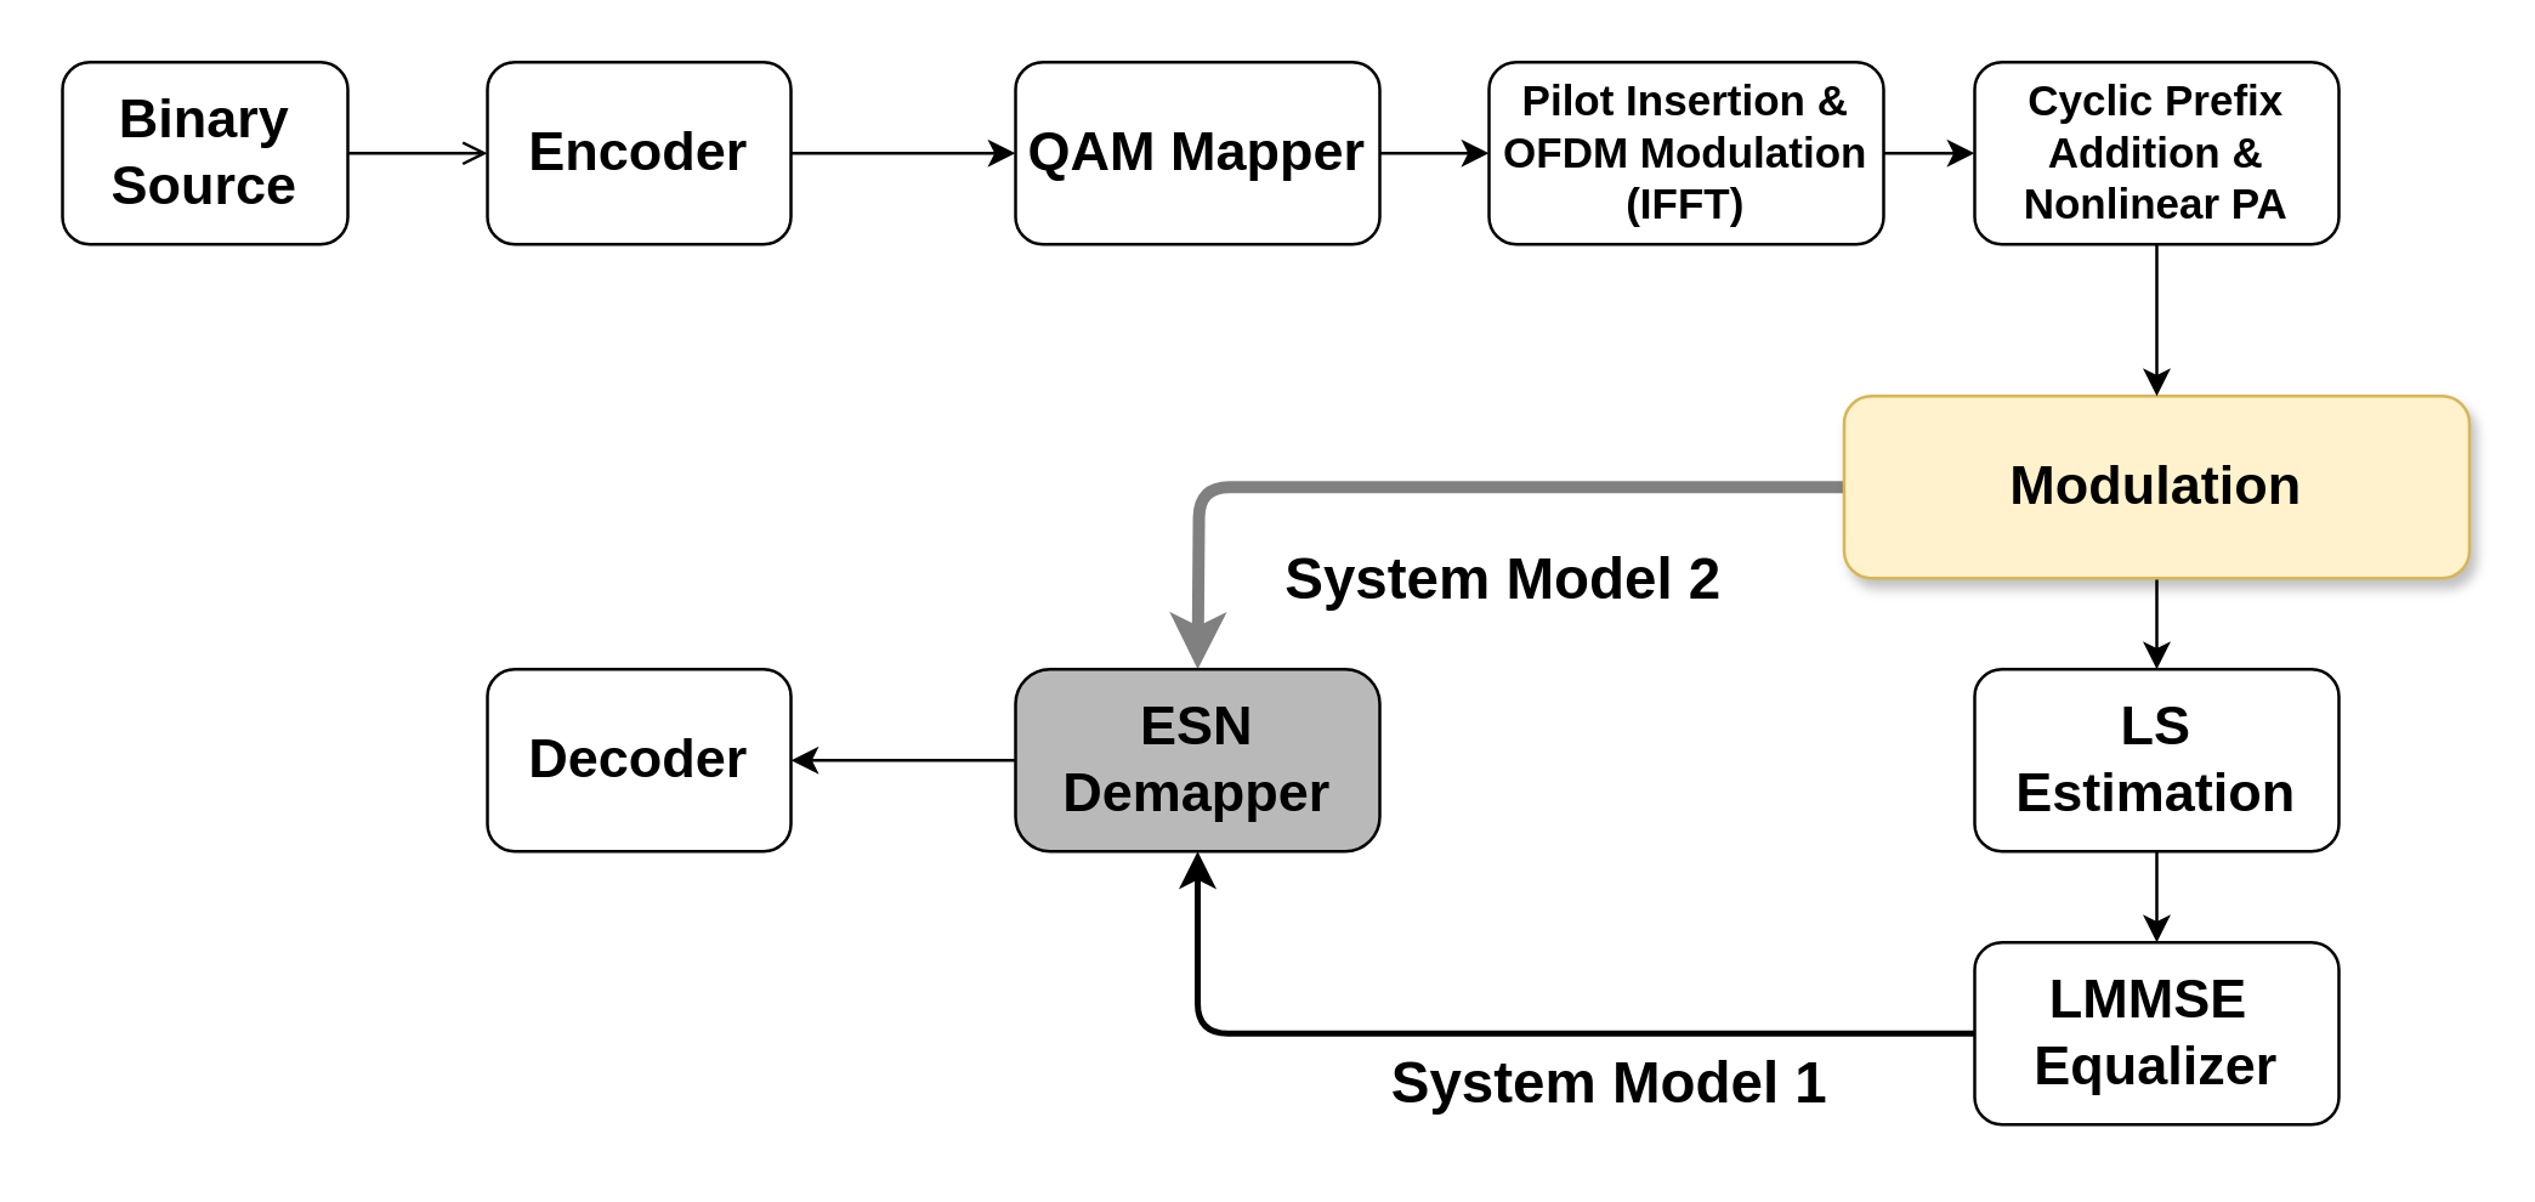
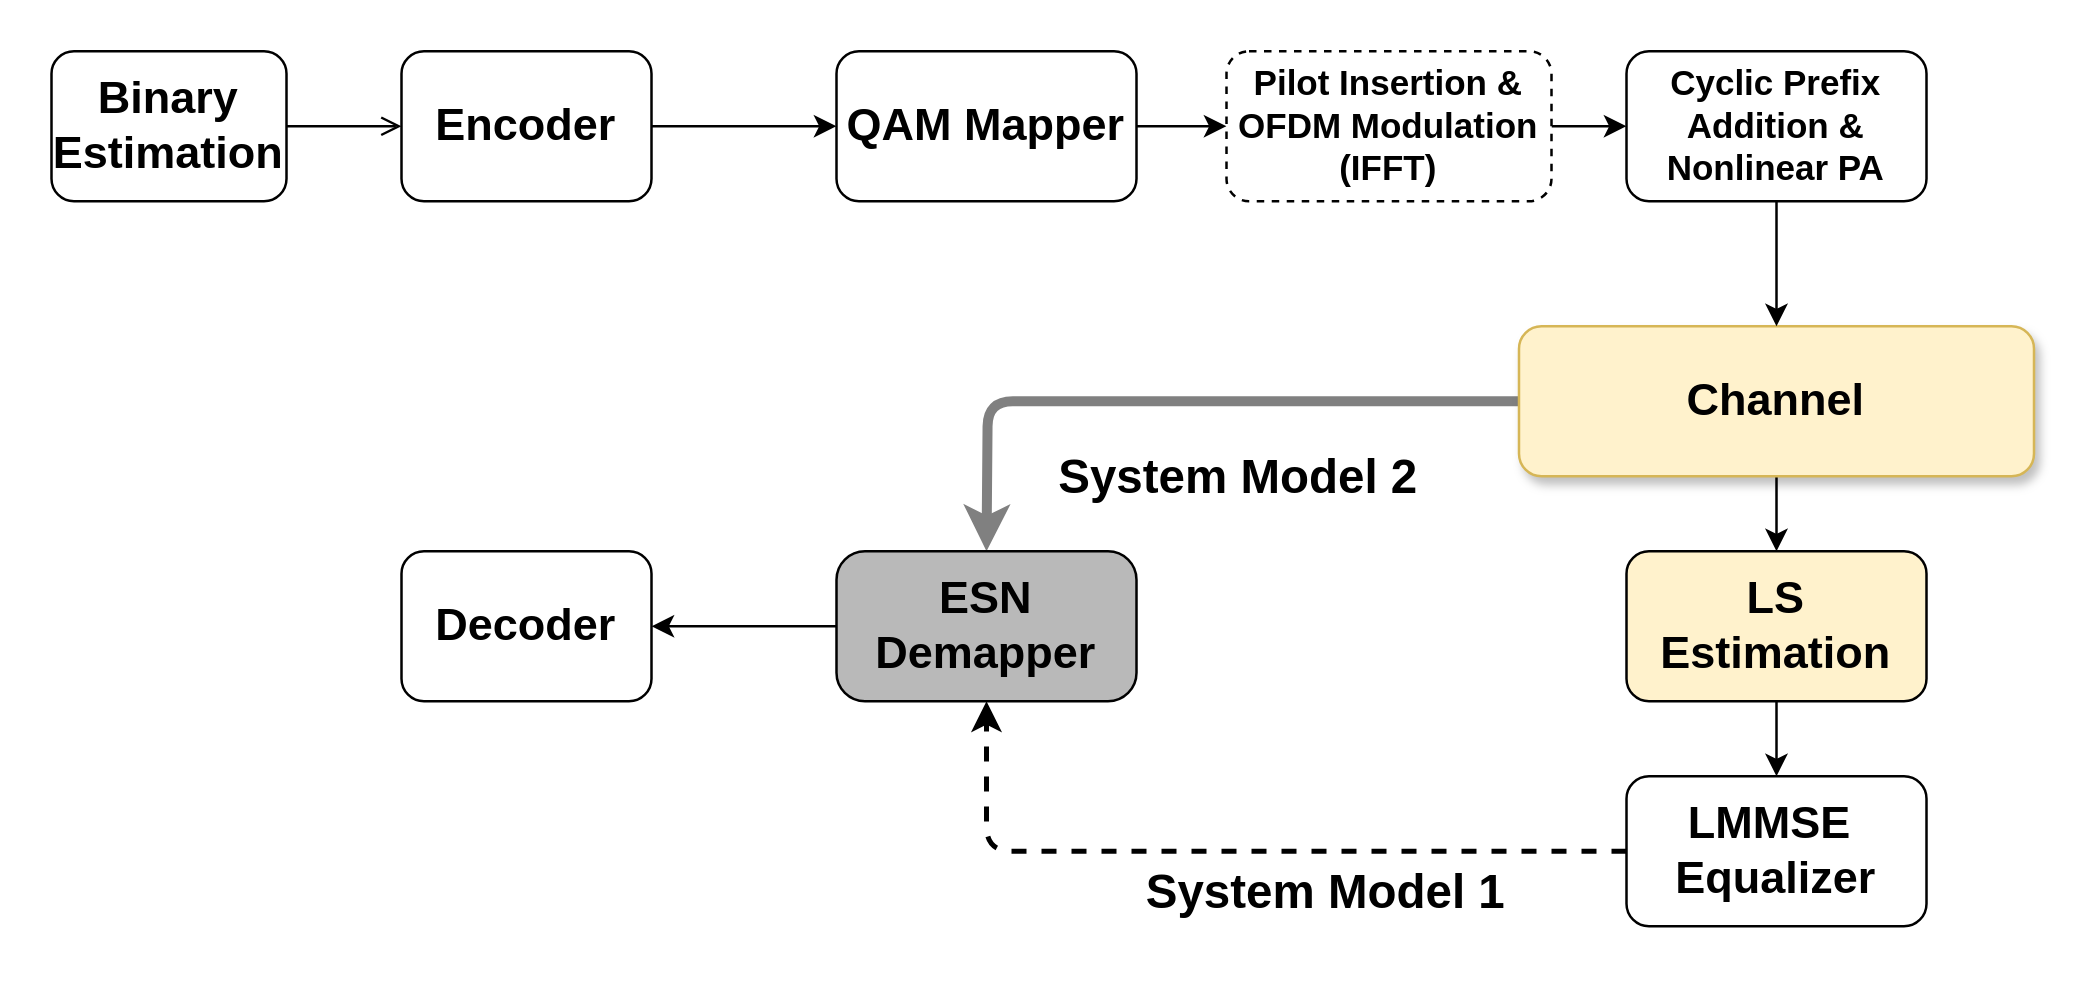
  <mxCell id="0" />
  <mxCell id="1" parent="0" />
  <mxCell id="2" value="" style="edgeStyle=orthogonalEdgeStyle;rounded=1;orthogonalLoop=1;jettySize=auto;html=1;endArrow=open;" parent="1" source="3" target="5" edge="1"><mxGeometry relative="1" as="geometry" /></mxCell>
- <mxCell id="3" value="&lt;b&gt;&lt;font style=&quot;font-size: 18px;&quot;&gt;Binary Source&lt;/font&gt;&lt;/b&gt;" style="rounded=1;whiteSpace=wrap;html=1;" parent="1" vertex="1"><mxGeometry x="20" y="20" width="94" height="60" as="geometry" /></mxCell>
+ <mxCell id="3" value="&lt;b&gt;&lt;font style=&quot;font-size: 18px;&quot;&gt;Binary Estimation&lt;/font&gt;&lt;/b&gt;" style="rounded=1;whiteSpace=wrap;html=1;" parent="1" vertex="1"><mxGeometry x="20" y="20" width="94" height="60" as="geometry" /></mxCell>
  <mxCell id="4" value="" style="edgeStyle=orthogonalEdgeStyle;rounded=1;orthogonalLoop=1;jettySize=auto;html=1;" parent="1" source="5" target="7" edge="1"><mxGeometry relative="1" as="geometry" /></mxCell>
  <mxCell id="5" value="&lt;b&gt;&lt;font style=&quot;font-size: 18px;&quot;&gt;Encoder&lt;/font&gt;&lt;/b&gt;" style="rounded=1;whiteSpace=wrap;html=1;" parent="1" vertex="1"><mxGeometry x="160" y="20" width="100" height="60" as="geometry" /></mxCell>
  <mxCell id="6" value="" style="edgeStyle=orthogonalEdgeStyle;rounded=0;orthogonalLoop=1;jettySize=auto;html=1;" parent="1" source="7" target="21" edge="1"><mxGeometry relative="1" as="geometry" /></mxCell>
  <mxCell id="7" value="&lt;font style=&quot;font-size: 18px;&quot;&gt;&lt;b&gt;QAM Mapper&lt;/b&gt;&lt;/font&gt;" style="rounded=1;whiteSpace=wrap;html=1;" parent="1" vertex="1"><mxGeometry x="334" y="20" width="120" height="60" as="geometry" /></mxCell>
  <mxCell id="8" value="" style="edgeStyle=orthogonalEdgeStyle;rounded=1;orthogonalLoop=1;jettySize=auto;html=1;" parent="1" source="10" target="12" edge="1"><mxGeometry relative="1" as="geometry" /></mxCell>
  <mxCell id="9" value="" style="edgeStyle=orthogonalEdgeStyle;rounded=1;orthogonalLoop=1;jettySize=auto;html=1;fillColor=#fff2cc;strokeColor=#808080;curved=0;endArrow=classic;endFill=1;strokeWidth=4;" parent="1" source="10" edge="1"><mxGeometry relative="1" as="geometry"><mxPoint x="394" y="220" as="targetPoint" /></mxGeometry></mxCell>
- <mxCell id="10" value="&lt;span style=&quot;font-size: 18px;&quot;&gt;&lt;b&gt;Modulation&lt;/b&gt;&lt;/span&gt;" style="rounded=1;whiteSpace=wrap;html=1;fillColor=#fff2cc;strokeColor=#d6b656;gradientColor=none;glass=0;shadow=1;" parent="1" vertex="1"><mxGeometry x="607" y="130" width="206" height="60" as="geometry" /></mxCell>
+ <mxCell id="10" value="&lt;span style=&quot;font-size: 18px;&quot;&gt;&lt;b&gt;Channel&lt;/b&gt;&lt;/span&gt;" style="rounded=1;whiteSpace=wrap;html=1;fillColor=#fff2cc;strokeColor=#d6b656;gradientColor=none;glass=0;shadow=1;" parent="1" vertex="1"><mxGeometry x="607" y="130" width="206" height="60" as="geometry" /></mxCell>
  <mxCell id="11" value="" style="edgeStyle=orthogonalEdgeStyle;rounded=1;orthogonalLoop=1;jettySize=auto;html=1;" parent="1" source="12" edge="1"><mxGeometry relative="1" as="geometry"><mxPoint x="710" y="310" as="targetPoint" /></mxGeometry></mxCell>
- <mxCell id="12" value="&lt;b&gt;&lt;font style=&quot;font-size: 18px;&quot;&gt;LS&lt;br&gt;Estimation&lt;/font&gt;&lt;/b&gt;" style="rounded=1;whiteSpace=wrap;html=1;" parent="1" vertex="1"><mxGeometry x="650" y="220" width="120" height="60" as="geometry" /></mxCell>
- <mxCell id="13" style="edgeStyle=orthogonalEdgeStyle;rounded=1;orthogonalLoop=1;jettySize=auto;html=1;exitX=0;exitY=0.5;exitDx=0;exitDy=0;curved=0;strokeWidth=2;" parent="1" source="14" target="16" edge="1"><mxGeometry relative="1" as="geometry" /></mxCell>
+ <mxCell id="12" value="&lt;b&gt;&lt;font style=&quot;font-size: 18px;&quot;&gt;LS&lt;br&gt;Estimation&lt;/font&gt;&lt;/b&gt;" style="rounded=1;whiteSpace=wrap;html=1;fillColor=#fff2cc;" parent="1" vertex="1"><mxGeometry x="650" y="220" width="120" height="60" as="geometry" /></mxCell>
+ <mxCell id="13" style="edgeStyle=orthogonalEdgeStyle;rounded=1;orthogonalLoop=1;jettySize=auto;html=1;exitX=0;exitY=0.5;exitDx=0;exitDy=0;curved=0;strokeWidth=2;dashed=1;" parent="1" source="14" target="16" edge="1"><mxGeometry relative="1" as="geometry" /></mxCell>
  <mxCell id="14" value="&lt;font style=&quot;font-size: 18px;&quot;&gt;&lt;b&gt;LMMSE&amp;nbsp;&lt;br&gt;Equalizer&lt;/b&gt;&lt;/font&gt;" style="rounded=1;whiteSpace=wrap;html=1;" parent="1" vertex="1"><mxGeometry x="650" y="310" width="120" height="60" as="geometry" /></mxCell>
  <mxCell id="15" value="" style="edgeStyle=orthogonalEdgeStyle;rounded=1;orthogonalLoop=1;jettySize=auto;html=1;" parent="1" source="16" target="17" edge="1"><mxGeometry relative="1" as="geometry" /></mxCell>
  <mxCell id="16" value="&lt;font style=&quot;font-size: 18px;&quot;&gt;&lt;b&gt;ESN&lt;br&gt;Demapper&lt;/b&gt;&lt;/font&gt;" style="rounded=1;whiteSpace=wrap;html=1;fillColor=#B9B9B9;arcSize=19;" parent="1" vertex="1"><mxGeometry x="334" y="220" width="120" height="60" as="geometry" /></mxCell>
  <mxCell id="17" value="&lt;b&gt;&lt;font style=&quot;font-size: 18px;&quot;&gt;Decoder&lt;/font&gt;&lt;/b&gt;" style="rounded=1;whiteSpace=wrap;html=1;" parent="1" vertex="1"><mxGeometry x="160" y="220" width="100" height="60" as="geometry" /></mxCell>
  <mxCell id="18" value="System Model 1" style="text;html=1;align=center;verticalAlign=middle;whiteSpace=wrap;rounded=0;fontStyle=1;fontSize=19;" parent="1" vertex="1"><mxGeometry x="454" y="340" width="152" height="34" as="geometry" /></mxCell>
  <mxCell id="19" value="&lt;b&gt;&lt;font style=&quot;font-size: 19px;&quot;&gt;System Model 2&lt;/font&gt;&lt;/b&gt;" style="text;html=1;align=center;verticalAlign=middle;whiteSpace=wrap;rounded=0;" parent="1" vertex="1"><mxGeometry x="392" y="190" width="206" as="geometry" /></mxCell>
  <mxCell id="20" value="" style="edgeStyle=orthogonalEdgeStyle;rounded=0;orthogonalLoop=1;jettySize=auto;html=1;" parent="1" source="21" target="23" edge="1"><mxGeometry relative="1" as="geometry" /></mxCell>
- <mxCell id="21" value="&lt;b&gt;&lt;font style=&quot;font-size: 14px;&quot;&gt;Pilot Insertion &amp;amp; OFDM Modulation (IFFT)&lt;/font&gt;&lt;/b&gt;" style="rounded=1;whiteSpace=wrap;html=1;" parent="1" vertex="1"><mxGeometry x="490" y="20" width="130" height="60" as="geometry" /></mxCell>
+ <mxCell id="21" value="&lt;b&gt;&lt;font style=&quot;font-size: 14px;&quot;&gt;Pilot Insertion &amp;amp; OFDM Modulation (IFFT)&lt;/font&gt;&lt;/b&gt;" style="rounded=1;whiteSpace=wrap;html=1;dashed=1;" parent="1" vertex="1"><mxGeometry x="490" y="20" width="130" height="60" as="geometry" /></mxCell>
  <mxCell id="22" value="" style="edgeStyle=orthogonalEdgeStyle;rounded=0;orthogonalLoop=1;jettySize=auto;html=1;" parent="1" source="23" target="10" edge="1"><mxGeometry relative="1" as="geometry" /></mxCell>
  <mxCell id="23" value="&lt;font style=&quot;font-size: 14px;&quot;&gt;&lt;b&gt;Cyclic Prefix Addition &amp;amp; Nonlinear PA&lt;/b&gt;&lt;/font&gt;" style="rounded=1;whiteSpace=wrap;html=1;align=center;" parent="1" vertex="1"><mxGeometry x="650" y="20" width="120" height="60" as="geometry" /></mxCell>
